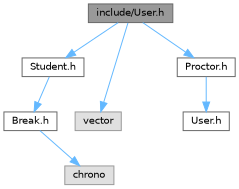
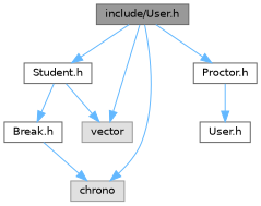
  digraph {
    node [color=grey40 fillcolor=white fontname=Helvetica fontsize=10 shape=box style=filled]
    edge [color=steelblue1 fontname=Helvetica fontsize=10 labelfontname=Helvetica labelfontsize=10 style=solid]
    n1 [color=gray40 fillcolor=grey60 fontcolor=black height=0.2 label="include/User.h" width=0.4]
    n2 [height=0.2 label="Student.h" width=0.4]
    n3 [color=grey60 fillcolor="#E0E0E0" height=0.2 label=chrono width=0.4]
    n4 [color=grey60 fillcolor="#E0E0E0" height=0.2 label=vector width=0.4]
    n5 [height=0.2 label="Proctor.h" width=0.4]
    n6 [height=0.2 label="Break.h" width=0.4]
    n7 [height=0.2 label="User.h" width=0.4]
    n1 -> n2
+   n1 -> n3
    n1 -> n4
    n1 -> n5
+   n2 -> n4
    n2 -> n6
    n5 -> n7
    n6 -> n3
  }
